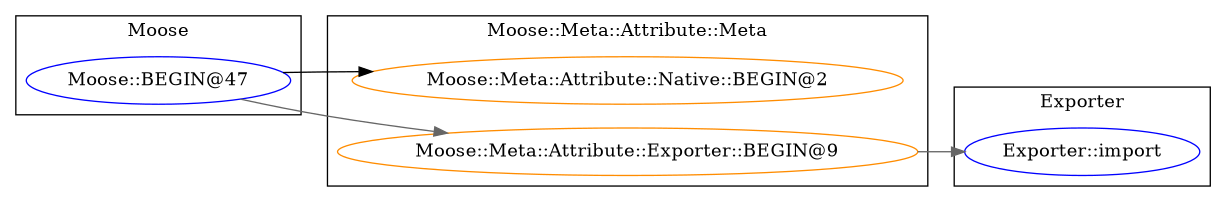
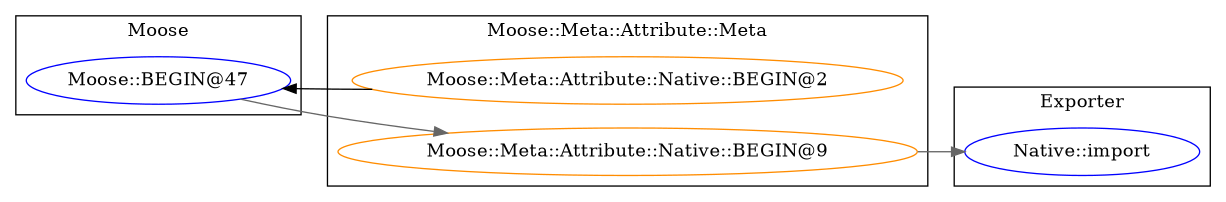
  digraph {
    rankdir=LR
    node [color=blue]
    edge [color=gray40]
    "Moose::BEGIN@47"
-   "Exporter::import"
+   "Exporter::import" [label="Native::import"]
    "Moose::Meta::Attribute::Native::BEGIN@2" [color=darkorange]
-   "Moose::Meta::Attribute::Native::BEGIN@9" [color=darkorange label="Moose::Meta::Attribute::Exporter::BEGIN@9"]
+   "Moose::Meta::Attribute::Native::BEGIN@9" [color=darkorange]
    subgraph cluster_1 {
      label=Moose
      "Moose::BEGIN@47"
    }
    subgraph cluster_2 {
      label=Exporter
      "Exporter::import"
    }
    subgraph cluster_3 {
      label="Moose::Meta::Attribute::Meta"
      "Moose::Meta::Attribute::Native::BEGIN@2"
      "Moose::Meta::Attribute::Native::BEGIN@9"
    }
-   "Moose::BEGIN@47" -> "Moose::Meta::Attribute::Native::BEGIN@2" [color=black]
+   "Moose::Meta::Attribute::Native::BEGIN@2" -> "Moose::BEGIN@47" [color=black]
    "Moose::BEGIN@47" -> "Moose::Meta::Attribute::Native::BEGIN@9"
    "Moose::Meta::Attribute::Native::BEGIN@9" -> "Exporter::import"
  }
